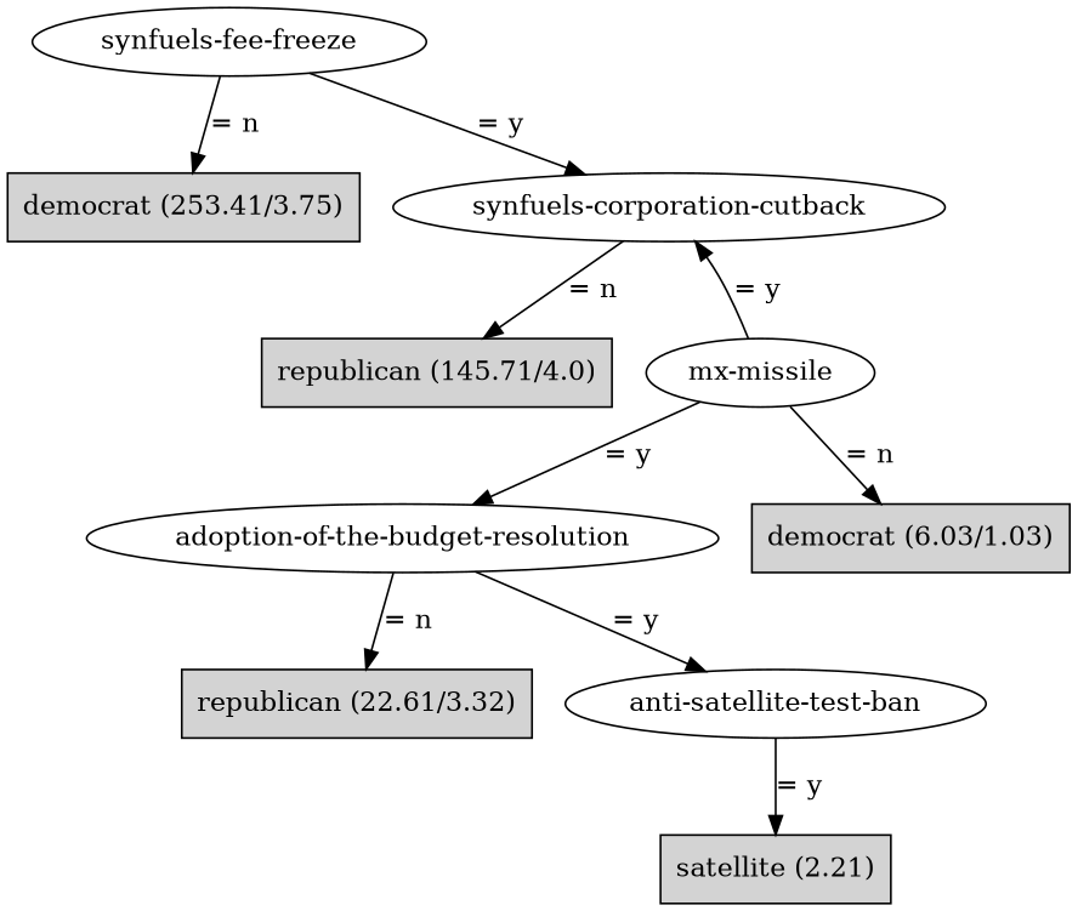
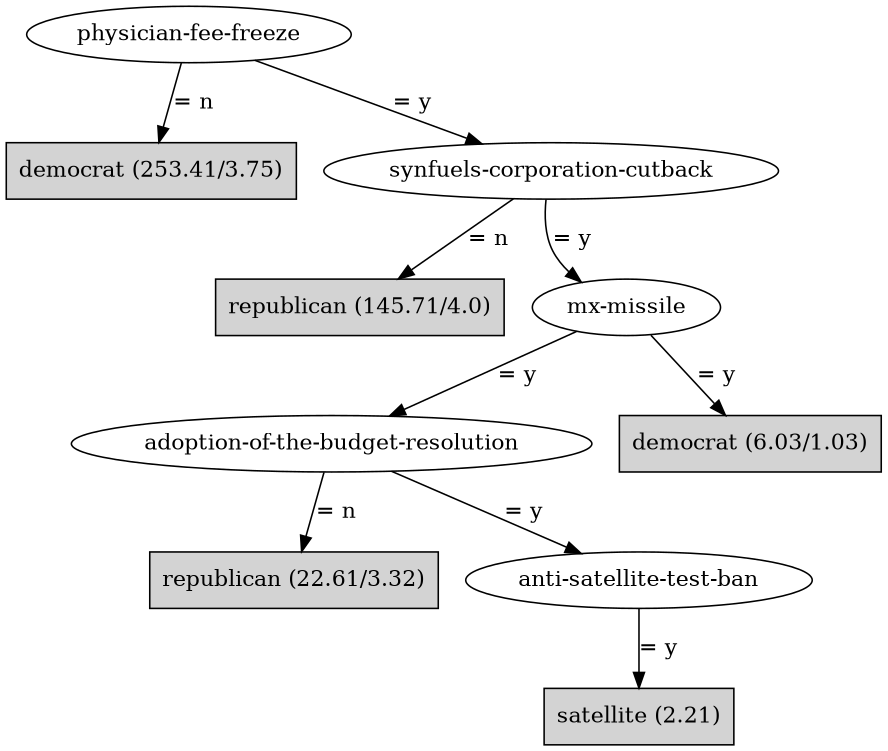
  digraph {
-   n1 [label="synfuels-fee-freeze"]
+   n1 [label="physician-fee-freeze"]
    n2 [label="democrat (253.41/3.75)" shape=box style=filled]
    n3 [label="synfuels-corporation-cutback"]
    n4 [label="republican (145.71/4.0)" shape=box style=filled]
    n5 [label="mx-missile"]
    n6 [label="adoption-of-the-budget-resolution"]
    n7 [label="democrat (6.03/1.03)" shape=box style=filled]
    n8 [label="republican (22.61/3.32)" shape=box style=filled]
    n9 [label="anti-satellite-test-ban"]
    n10 [label="satellite (2.21)" shape=box style=filled]
    n1 -> n2 [label="= n"]
    n1 -> n3 [label="= y"]
    n3 -> n4 [label="= n"]
-   n5 -> n3 [label="= y"]
+   n3 -> n5 [label="= y"]
    n5 -> n6 [label="= y"]
-   n5 -> n7 [label="= n"]
+   n5 -> n7 [label="= y"]
    n6 -> n8 [label="= n"]
    n6 -> n9 [label="= y"]
    n9 -> n10 [label="= y"]
  }
